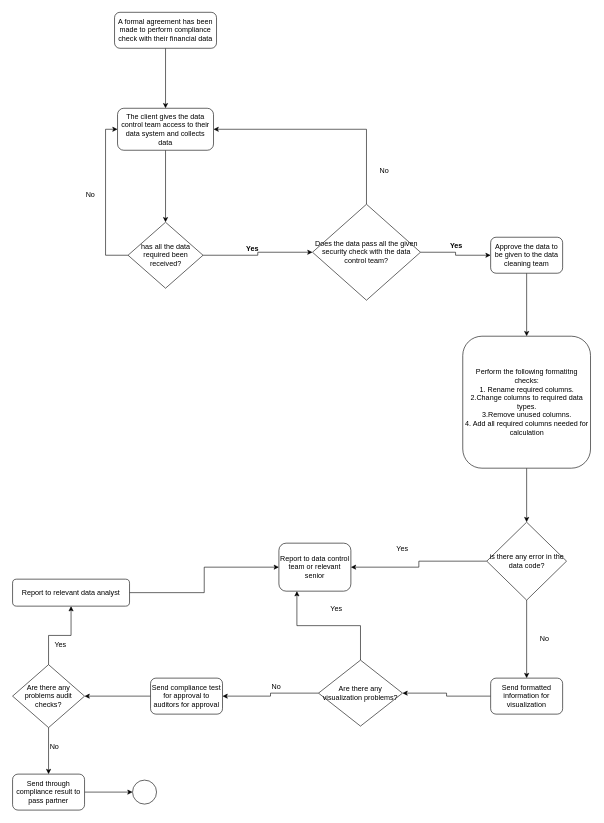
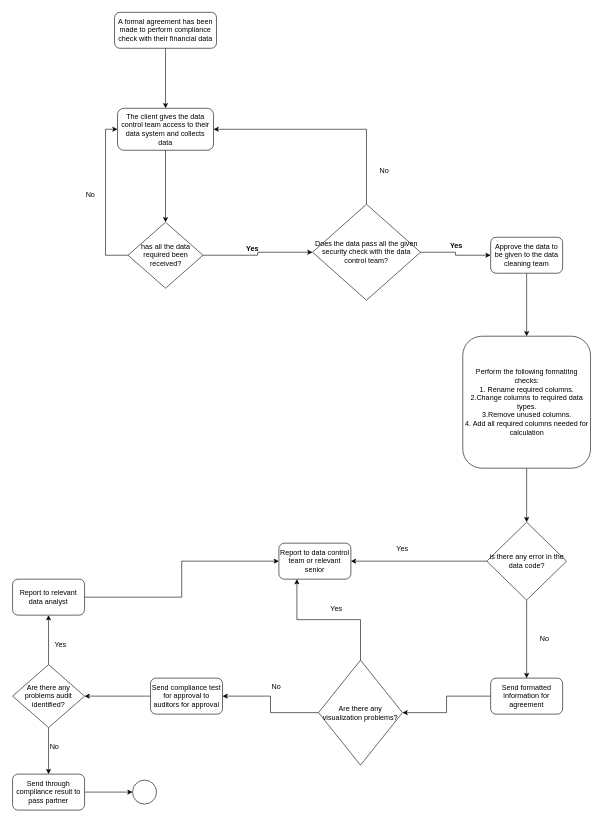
  <mxCell id="0" />
  <mxCell id="1" parent="0" />
  <mxCell id="2" style="edgeStyle=orthogonalEdgeStyle;rounded=0;orthogonalLoop=1;jettySize=auto;html=1;entryX=0.5;entryY=0;entryDx=0;entryDy=0;" edge="1" parent="1" source="3" target="12"><mxGeometry relative="1" as="geometry" /></mxCell>
  <mxCell id="3" value="A formal agreement has been made to perform compliance check with their financial data" style="rounded=1;whiteSpace=wrap;html=1;" vertex="1" parent="1"><mxGeometry x="190" y="20" width="170" height="60" as="geometry" /></mxCell>
  <mxCell id="4" style="edgeStyle=orthogonalEdgeStyle;rounded=0;orthogonalLoop=1;jettySize=auto;html=1;entryX=0;entryY=0.5;entryDx=0;entryDy=0;" edge="1" parent="1" source="6" target="9"><mxGeometry relative="1" as="geometry" /></mxCell>
  <mxCell id="5" style="edgeStyle=orthogonalEdgeStyle;rounded=0;orthogonalLoop=1;jettySize=auto;html=1;entryX=0;entryY=0.5;entryDx=0;entryDy=0;" edge="1" parent="1" source="6" target="12"><mxGeometry relative="1" as="geometry"><Array as="points"><mxPoint x="175" y="425" /><mxPoint x="175" y="215" /></Array></mxGeometry></mxCell>
  <mxCell id="6" value="has all the data required been received?" style="rhombus;whiteSpace=wrap;html=1;" vertex="1" parent="1"><mxGeometry x="212.5" y="370" width="125" height="110" as="geometry" /></mxCell>
  <mxCell id="7" style="edgeStyle=orthogonalEdgeStyle;rounded=0;orthogonalLoop=1;jettySize=auto;html=1;entryX=1;entryY=0.5;entryDx=0;entryDy=0;" edge="1" parent="1" source="9" target="12"><mxGeometry relative="1" as="geometry"><Array as="points"><mxPoint x="610" y="215" /></Array></mxGeometry></mxCell>
  <mxCell id="8" style="edgeStyle=orthogonalEdgeStyle;rounded=0;orthogonalLoop=1;jettySize=auto;html=1;entryX=0;entryY=0.5;entryDx=0;entryDy=0;" edge="1" parent="1" source="9" target="16"><mxGeometry relative="1" as="geometry" /></mxCell>
  <mxCell id="9" value="Does the data pass all the given security check with the data control team?" style="rhombus;whiteSpace=wrap;html=1;" vertex="1" parent="1"><mxGeometry x="520" y="340" width="180" height="160" as="geometry" /></mxCell>
  <mxCell id="10" value="Yes" style="text;html=1;align=center;verticalAlign=middle;whiteSpace=wrap;rounded=0;fontStyle=1" vertex="1" parent="1"><mxGeometry x="390" y="400" width="60" height="30" as="geometry" /></mxCell>
  <mxCell id="11" style="edgeStyle=orthogonalEdgeStyle;rounded=0;orthogonalLoop=1;jettySize=auto;html=1;entryX=0.5;entryY=0;entryDx=0;entryDy=0;" edge="1" parent="1" source="12" target="6"><mxGeometry relative="1" as="geometry" /></mxCell>
  <mxCell id="12" value="The client gives the data control team access to their data system and collects data" style="rounded=1;whiteSpace=wrap;html=1;" vertex="1" parent="1"><mxGeometry x="195" y="180" width="160" height="70" as="geometry" /></mxCell>
  <mxCell id="13" value="No" style="text;html=1;align=center;verticalAlign=middle;whiteSpace=wrap;rounded=0;" vertex="1" parent="1"><mxGeometry x="120" y="310" width="60" height="30" as="geometry" /></mxCell>
  <mxCell id="14" value="No" style="text;html=1;align=center;verticalAlign=middle;whiteSpace=wrap;rounded=0;" vertex="1" parent="1"><mxGeometry x="610" y="270" width="60" height="30" as="geometry" /></mxCell>
  <mxCell id="15" style="edgeStyle=orthogonalEdgeStyle;rounded=0;orthogonalLoop=1;jettySize=auto;html=1;" edge="1" parent="1" source="16" target="18"><mxGeometry relative="1" as="geometry" /></mxCell>
  <mxCell id="16" value="Approve the data to be given to the data cleaning team" style="rounded=1;whiteSpace=wrap;html=1;" vertex="1" parent="1"><mxGeometry x="817" y="395" width="120" height="60" as="geometry" /></mxCell>
  <mxCell id="17" style="edgeStyle=orthogonalEdgeStyle;rounded=0;orthogonalLoop=1;jettySize=auto;html=1;" edge="1" parent="1" source="18" target="21"><mxGeometry relative="1" as="geometry" /></mxCell>
  <mxCell id="18" value="Perform the following formatitng checks:&lt;div&gt;1. Rename required columns.&lt;/div&gt;&lt;div&gt;2.Change columns to required data types.&lt;/div&gt;&lt;div&gt;3.Remove unused columns.&lt;/div&gt;&lt;div&gt;4. Add all required columns needed for calculation&lt;/div&gt;" style="rounded=1;whiteSpace=wrap;html=1;" vertex="1" parent="1"><mxGeometry x="770.5" y="560" width="213" height="220" as="geometry" /></mxCell>
  <mxCell id="19" style="edgeStyle=orthogonalEdgeStyle;rounded=0;orthogonalLoop=1;jettySize=auto;html=1;entryX=1;entryY=0.5;entryDx=0;entryDy=0;" edge="1" parent="1" source="21" target="22"><mxGeometry relative="1" as="geometry" /></mxCell>
  <mxCell id="20" style="edgeStyle=orthogonalEdgeStyle;rounded=0;orthogonalLoop=1;jettySize=auto;html=1;entryX=0.5;entryY=0;entryDx=0;entryDy=0;" edge="1" parent="1" source="21" target="25"><mxGeometry relative="1" as="geometry" /></mxCell>
  <mxCell id="21" value="is there any error in the data code?" style="rhombus;whiteSpace=wrap;html=1;" vertex="1" parent="1"><mxGeometry x="810.5" y="870" width="133" height="130" as="geometry" /></mxCell>
- <mxCell id="22" value="Report to data control team or relevant senior" style="rounded=1;whiteSpace=wrap;html=1;" vertex="1" parent="1"><mxGeometry x="464" y="905" width="120" height="80" as="geometry" /></mxCell>
+ <mxCell id="22" value="Report to data control team or relevant senior" style="rounded=1;whiteSpace=wrap;html=1;" vertex="1" parent="1"><mxGeometry x="464" y="905" width="120" height="60" as="geometry" /></mxCell>
  <mxCell id="23" value="No" style="text;html=1;align=center;verticalAlign=middle;whiteSpace=wrap;rounded=0;" vertex="1" parent="1"><mxGeometry x="877" y="1050" width="60" height="30" as="geometry" /></mxCell>
  <mxCell id="24" style="edgeStyle=orthogonalEdgeStyle;rounded=0;orthogonalLoop=1;jettySize=auto;html=1;entryX=1;entryY=0.5;entryDx=0;entryDy=0;" edge="1" parent="1" source="25" target="29"><mxGeometry relative="1" as="geometry" /></mxCell>
- <mxCell id="25" value="Send formatted information for visualization" style="rounded=1;whiteSpace=wrap;html=1;" vertex="1" parent="1"><mxGeometry x="817" y="1130" width="120" height="60" as="geometry" /></mxCell>
+ <mxCell id="25" value="Send formatted information for agreement" style="rounded=1;whiteSpace=wrap;html=1;" vertex="1" parent="1"><mxGeometry x="817" y="1130" width="120" height="60" as="geometry" /></mxCell>
  <mxCell id="26" value="Yes" style="text;html=1;align=center;verticalAlign=middle;whiteSpace=wrap;rounded=0;" vertex="1" parent="1"><mxGeometry x="640" y="900" width="60" height="30" as="geometry" /></mxCell>
  <mxCell id="27" style="edgeStyle=orthogonalEdgeStyle;rounded=0;orthogonalLoop=1;jettySize=auto;html=1;entryX=0.25;entryY=1;entryDx=0;entryDy=0;" edge="1" parent="1" source="29" target="22"><mxGeometry relative="1" as="geometry" /></mxCell>
  <mxCell id="28" style="edgeStyle=orthogonalEdgeStyle;rounded=0;orthogonalLoop=1;jettySize=auto;html=1;" edge="1" parent="1" source="29" target="33"><mxGeometry relative="1" as="geometry" /></mxCell>
- <mxCell id="29" value="Are there any visualization problems?" style="rhombus;whiteSpace=wrap;html=1;" vertex="1" parent="1"><mxGeometry x="530" y="1100" width="140" height="110" as="geometry" /></mxCell>
+ <mxCell id="29" value="Are there any visualization problems?" style="rhombus;whiteSpace=wrap;html=1;" vertex="1" parent="1"><mxGeometry x="530" y="1100" width="140" height="175" as="geometry" /></mxCell>
  <mxCell id="30" value="No" style="text;html=1;align=center;verticalAlign=middle;whiteSpace=wrap;rounded=0;" vertex="1" parent="1"><mxGeometry x="430" y="1130" width="60" height="30" as="geometry" /></mxCell>
  <mxCell id="31" value="Yes" style="text;html=1;align=center;verticalAlign=middle;whiteSpace=wrap;rounded=0;" vertex="1" parent="1"><mxGeometry x="530" y="1000" width="60" height="30" as="geometry" /></mxCell>
  <mxCell id="32" style="edgeStyle=orthogonalEdgeStyle;rounded=0;orthogonalLoop=1;jettySize=auto;html=1;" edge="1" parent="1" source="33" target="36"><mxGeometry relative="1" as="geometry" /></mxCell>
  <mxCell id="33" value="Send compliance test for approval to auditors for approval" style="rounded=1;whiteSpace=wrap;html=1;" vertex="1" parent="1"><mxGeometry x="250" y="1130" width="120" height="60" as="geometry" /></mxCell>
  <mxCell id="34" style="edgeStyle=orthogonalEdgeStyle;rounded=0;orthogonalLoop=1;jettySize=auto;html=1;entryX=0.5;entryY=1;entryDx=0;entryDy=0;" edge="1" parent="1" source="36" target="38"><mxGeometry relative="1" as="geometry" /></mxCell>
  <mxCell id="35" style="edgeStyle=orthogonalEdgeStyle;rounded=0;orthogonalLoop=1;jettySize=auto;html=1;entryX=0.5;entryY=0;entryDx=0;entryDy=0;" edge="1" parent="1" source="36" target="41"><mxGeometry relative="1" as="geometry" /></mxCell>
- <mxCell id="36" value="Are there any problems audit checks?" style="rhombus;whiteSpace=wrap;html=1;" vertex="1" parent="1"><mxGeometry x="20" y="1107.5" width="120" height="105" as="geometry" /></mxCell>
+ <mxCell id="36" value="Are there any problems audit identified?" style="rhombus;whiteSpace=wrap;html=1;" vertex="1" parent="1"><mxGeometry x="20" y="1107.5" width="120" height="105" as="geometry" /></mxCell>
  <mxCell id="37" style="edgeStyle=orthogonalEdgeStyle;rounded=0;orthogonalLoop=1;jettySize=auto;html=1;entryX=0;entryY=0.5;entryDx=0;entryDy=0;" edge="1" parent="1" source="38" target="22"><mxGeometry relative="1" as="geometry" /></mxCell>
- <mxCell id="38" value="Report to relevant data analyst" style="rounded=1;whiteSpace=wrap;html=1;" vertex="1" parent="1"><mxGeometry x="20" y="965" width="195" height="45" as="geometry" /></mxCell>
+ <mxCell id="38" value="Report to relevant data analyst" style="rounded=1;whiteSpace=wrap;html=1;" vertex="1" parent="1"><mxGeometry x="20" y="965" width="120" height="60" as="geometry" /></mxCell>
  <mxCell id="39" value="Yes" style="text;html=1;align=center;verticalAlign=middle;whiteSpace=wrap;rounded=0;" vertex="1" parent="1"><mxGeometry x="70" y="1060" width="60" height="30" as="geometry" /></mxCell>
  <mxCell id="40" style="edgeStyle=orthogonalEdgeStyle;rounded=0;orthogonalLoop=1;jettySize=auto;html=1;entryX=0;entryY=0.5;entryDx=0;entryDy=0;" edge="1" parent="1" source="41" target="43"><mxGeometry relative="1" as="geometry" /></mxCell>
  <mxCell id="41" value="Send through compliance result to pass partner" style="rounded=1;whiteSpace=wrap;html=1;" vertex="1" parent="1"><mxGeometry x="20" y="1290" width="120" height="60" as="geometry" /></mxCell>
  <mxCell id="42" value="No" style="text;html=1;align=center;verticalAlign=middle;whiteSpace=wrap;rounded=0;" vertex="1" parent="1"><mxGeometry x="60" y="1230" width="60" height="30" as="geometry" /></mxCell>
  <mxCell id="43" value="" style="ellipse;whiteSpace=wrap;html=1;" vertex="1" parent="1"><mxGeometry x="220" y="1300" width="40" height="40" as="geometry" /></mxCell>
  <mxCell id="44" value="Yes" style="text;html=1;align=center;verticalAlign=middle;whiteSpace=wrap;rounded=0;fontStyle=1" vertex="1" parent="1"><mxGeometry x="730" y="395" width="60" height="30" as="geometry" /></mxCell>
